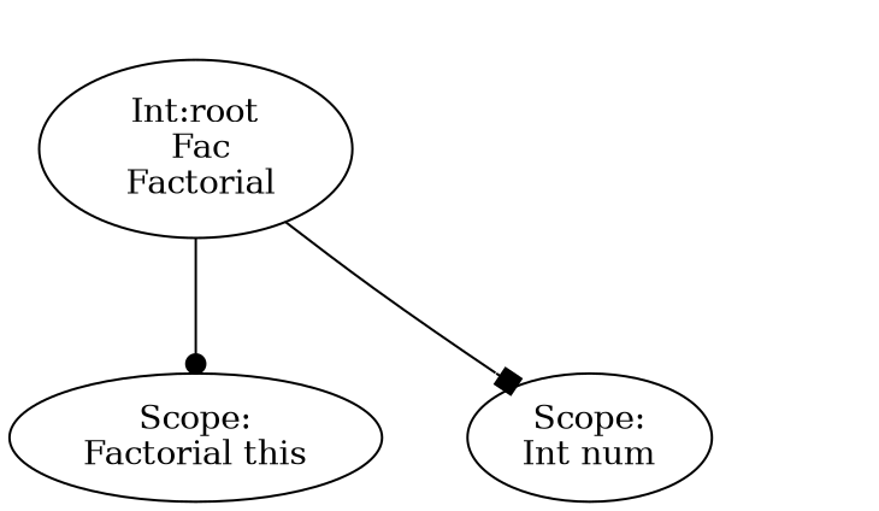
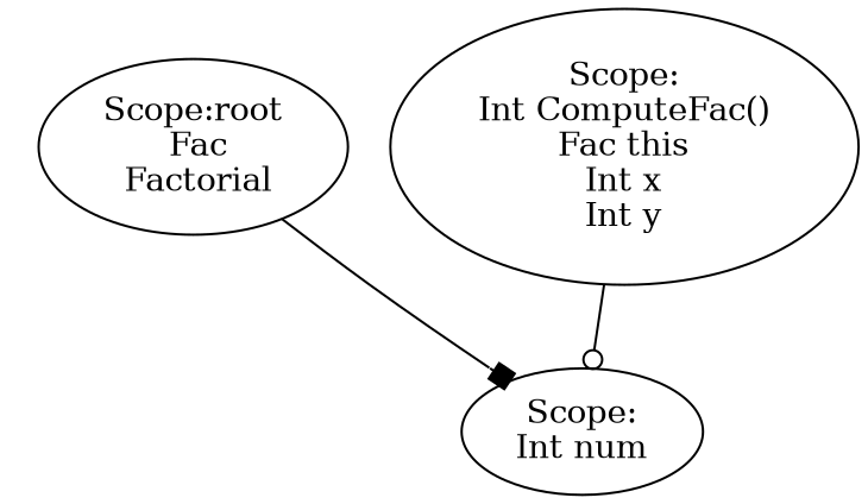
  digraph {
-   n1 [label="Int:root\n Fac\n Factorial\n"]
-   n2 [label="Scope:\nFactorial this\n"]
+   n1 [label="Scope:root\n Fac\n Factorial\n"]
    n3 [label="Scope:\nInt num\n"]
-   n1 -> n2 [arrowhead=dot]
+   n4 [label="Scope:\nInt ComputeFac()\nFac this\nInt x\nInt y\n"]
    n1 -> n3 [arrowhead=box]
+   n4 -> n3 [arrowhead=odot]
  }
